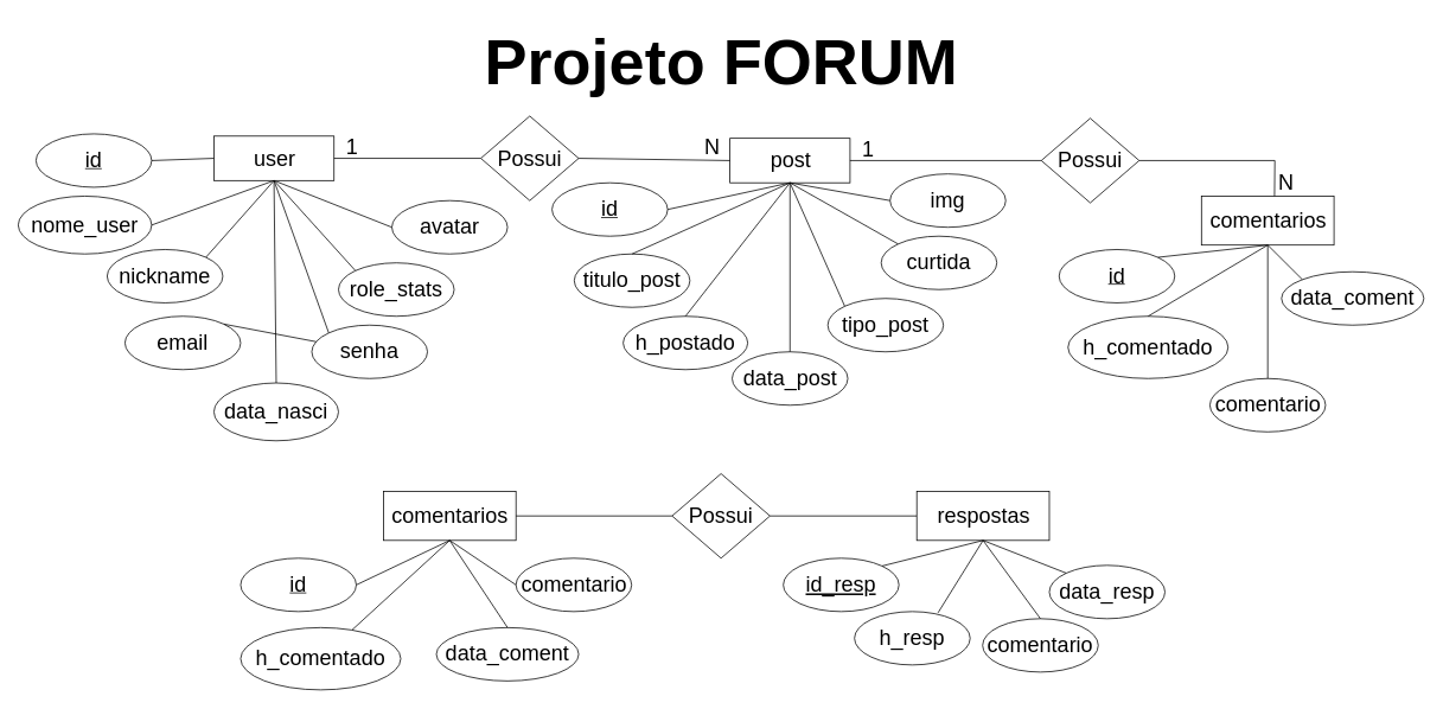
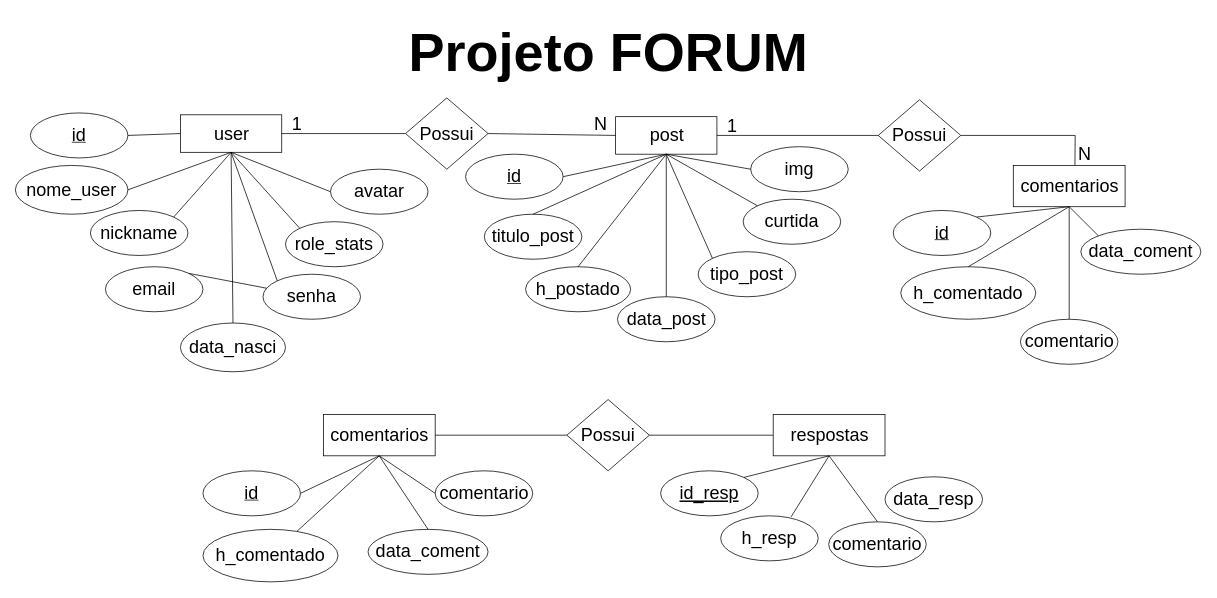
  <mxCell id="0" />
  <mxCell id="1" parent="0" />
  <mxCell id="2" value="&lt;font style=&quot;font-size: 24px;&quot;&gt;user&lt;/font&gt;" style="html=1;" parent="1" vertex="1"><mxGeometry x="240" y="152.5" width="135" height="50" as="geometry" /></mxCell>
  <mxCell id="3" value="&lt;font style=&quot;font-size: 72px;&quot;&gt;&lt;b style=&quot;&quot;&gt;Projeto FORUM&lt;/b&gt;&lt;/font&gt;" style="text;html=1;align=center;verticalAlign=middle;resizable=0;points=[];autosize=1;strokeColor=none;fillColor=none;" parent="1" vertex="1"><mxGeometry x="530" y="20" width="560" height="100" as="geometry" /></mxCell>
  <mxCell id="4" value="" style="endArrow=none;html=1;rounded=0;fontSize=18;entryX=0;entryY=0.5;entryDx=0;entryDy=0;exitX=1;exitY=0.5;exitDx=0;exitDy=0;" parent="1" source="2" target="53" edge="1"><mxGeometry width="50" height="50" relative="1" as="geometry"><mxPoint x="1100" y="235" as="sourcePoint" /><mxPoint x="540" y="177.5" as="targetPoint" /></mxGeometry></mxCell>
  <mxCell id="5" value="&lt;u&gt;&lt;font style=&quot;font-size: 24px;&quot;&gt;id&lt;/font&gt;&lt;/u&gt;" style="ellipse;whiteSpace=wrap;html=1;fontSize=18;" parent="1" vertex="1"><mxGeometry x="40" y="150" width="130" height="60" as="geometry" /></mxCell>
  <mxCell id="6" value="&lt;font style=&quot;font-size: 24px;&quot;&gt;nickname&lt;/font&gt;" style="ellipse;whiteSpace=wrap;html=1;fontSize=18;" parent="1" vertex="1"><mxGeometry x="120" y="280" width="130" height="60" as="geometry" /></mxCell>
  <mxCell id="7" value="&lt;font style=&quot;font-size: 24px;&quot;&gt;nome_user&lt;/font&gt;" style="ellipse;whiteSpace=wrap;html=1;fontSize=18;" parent="1" vertex="1"><mxGeometry x="20" y="220" width="150" height="65" as="geometry" /></mxCell>
  <mxCell id="8" value="&lt;font style=&quot;font-size: 24px;&quot;&gt;post&lt;/font&gt;" style="html=1;" parent="1" vertex="1"><mxGeometry y="155" width="135" height="50" as="geometry" x="820" /></mxCell>
  <mxCell id="9" value="&lt;font style=&quot;font-size: 24px;&quot;&gt;titulo_post&lt;/font&gt;" style="ellipse;whiteSpace=wrap;html=1;fontSize=18;" parent="1" vertex="1"><mxGeometry x="645" y="285" width="130" height="60" as="geometry" /></mxCell>
  <mxCell id="10" value="&lt;font style=&quot;font-size: 24px;&quot;&gt;curtida&lt;/font&gt;" style="ellipse;whiteSpace=wrap;html=1;fontSize=18;" parent="1" vertex="1"><mxGeometry x="990" y="265" width="130" height="60" as="geometry" /></mxCell>
  <mxCell id="11" value="&lt;font style=&quot;font-size: 24px;&quot;&gt;img&lt;/font&gt;" style="ellipse;whiteSpace=wrap;html=1;fontSize=18;" parent="1" vertex="1"><mxGeometry x="1000" y="195" width="130" height="60" as="geometry" /></mxCell>
  <mxCell id="12" value="&lt;u&gt;&lt;font style=&quot;font-size: 24px;&quot;&gt;id&lt;/font&gt;&lt;/u&gt;" style="ellipse;whiteSpace=wrap;html=1;fontSize=18;" parent="1" vertex="1"><mxGeometry x="620" y="205" width="130" height="60" as="geometry" /></mxCell>
  <mxCell id="13" style="edgeStyle=orthogonalEdgeStyle;rounded=0;orthogonalLoop=1;jettySize=auto;html=1;exitX=1;exitY=0.5;exitDx=0;exitDy=0;fontSize=14;" parent="1" source="51" edge="1"><mxGeometry relative="1" as="geometry"><mxPoint x="1432" y="235" as="targetPoint" /></mxGeometry></mxCell>
  <mxCell id="14" value="&lt;span style=&quot;font-size: 24px;&quot;&gt;comentarios&lt;/span&gt;" style="html=1;" parent="1" vertex="1"><mxGeometry x="1350" y="220" width="149" height="55" as="geometry" /></mxCell>
  <mxCell id="15" value="" style="endArrow=none;html=1;rounded=0;fontSize=18;entryX=0.5;entryY=0;entryDx=0;entryDy=0;exitX=0.5;exitY=1;exitDx=0;exitDy=0;" parent="1" source="8" target="9" edge="1"><mxGeometry width="50" height="50" relative="1" as="geometry"><mxPoint x="977.5" y="195" as="sourcePoint" /><mxPoint x="975" y="285" as="targetPoint" /></mxGeometry></mxCell>
  <mxCell id="16" value="" style="endArrow=none;html=1;rounded=0;fontSize=18;entryX=0;entryY=0;entryDx=0;entryDy=0;exitX=0.5;exitY=1;exitDx=0;exitDy=0;" parent="1" source="8" target="10" edge="1"><mxGeometry width="50" height="50" relative="1" as="geometry"><mxPoint x="997.5" y="215" as="sourcePoint" /><mxPoint x="995" y="305" as="targetPoint" /></mxGeometry></mxCell>
  <mxCell id="17" value="" style="endArrow=none;html=1;rounded=0;fontSize=18;entryX=0.5;entryY=1;entryDx=0;entryDy=0;exitX=0;exitY=0.5;exitDx=0;exitDy=0;" parent="1" source="11" target="8" edge="1"><mxGeometry width="50" height="50" relative="1" as="geometry"><mxPoint x="1007.5" y="225" as="sourcePoint" /><mxPoint x="1005" y="315" as="targetPoint" /></mxGeometry></mxCell>
  <mxCell id="18" value="" style="endArrow=none;html=1;rounded=0;fontSize=18;entryX=0.5;entryY=1;entryDx=0;entryDy=0;exitX=1;exitY=0.5;exitDx=0;exitDy=0;" parent="1" source="12" target="8" edge="1"><mxGeometry width="50" height="50" relative="1" as="geometry"><mxPoint x="1017.5" y="235" as="sourcePoint" /><mxPoint x="1015" y="325" as="targetPoint" /></mxGeometry></mxCell>
  <mxCell id="19" value="&lt;font style=&quot;font-size: 24px;&quot;&gt;1&lt;/font&gt;" style="text;html=1;align=center;verticalAlign=middle;resizable=0;points=[];autosize=1;strokeColor=none;fillColor=none;fontSize=14;" parent="1" vertex="1"><mxGeometry x="375" y="145" width="40" height="40" as="geometry" /></mxCell>
  <mxCell id="20" value="&lt;font style=&quot;font-size: 24px;&quot;&gt;N&lt;/font&gt;" style="text;html=1;align=center;verticalAlign=middle;resizable=0;points=[];autosize=1;strokeColor=none;fillColor=none;fontSize=14;" parent="1" vertex="1"><mxGeometry x="780" y="145" width="40" height="40" as="geometry" /></mxCell>
  <mxCell id="21" value="&lt;font style=&quot;font-size: 24px;&quot;&gt;1&lt;/font&gt;" style="text;html=1;align=center;verticalAlign=middle;resizable=0;points=[];autosize=1;strokeColor=none;fillColor=none;fontSize=14;" parent="1" vertex="1"><mxGeometry x="955" y="147.5" width="40" height="40" as="geometry" /></mxCell>
  <mxCell id="22" value="&lt;font style=&quot;font-size: 24px;&quot;&gt;N&lt;/font&gt;" style="text;html=1;align=center;verticalAlign=middle;resizable=0;points=[];autosize=1;strokeColor=none;fillColor=none;fontSize=14;" parent="1" vertex="1"><mxGeometry x="1425" y="185" width="40" height="40" as="geometry" /></mxCell>
  <mxCell id="23" value="&lt;font style=&quot;font-size: 24px;&quot;&gt;comentario&lt;/font&gt;" style="ellipse;whiteSpace=wrap;html=1;fontSize=18;" parent="1" vertex="1"><mxGeometry x="1359.5" y="425" width="130" height="60" as="geometry" /></mxCell>
  <mxCell id="24" value="&lt;font style=&quot;font-size: 24px;&quot;&gt;h_comentado&lt;/font&gt;" style="ellipse;whiteSpace=wrap;html=1;fontSize=18;" parent="1" vertex="1"><mxGeometry x="1200" y="355" width="180" height="70" as="geometry" /></mxCell>
  <mxCell id="25" value="&lt;font style=&quot;font-size: 24px;&quot;&gt;data_coment&lt;/font&gt;" style="ellipse;whiteSpace=wrap;html=1;fontSize=18;" parent="1" vertex="1"><mxGeometry x="1440" y="305" width="160" height="60" as="geometry" /></mxCell>
  <mxCell id="26" value="&lt;u&gt;&lt;font style=&quot;font-size: 24px;&quot;&gt;id&lt;/font&gt;&lt;/u&gt;" style="ellipse;whiteSpace=wrap;html=1;fontSize=18;" parent="1" vertex="1"><mxGeometry x="1190" y="280" width="130" height="60" as="geometry" /></mxCell>
  <mxCell id="27" value="" style="endArrow=none;html=1;rounded=0;fontSize=18;entryX=0.5;entryY=1;entryDx=0;entryDy=0;" parent="1" source="23" target="14" edge="1"><mxGeometry width="50" height="50" relative="1" as="geometry"><mxPoint x="980" y="455" as="sourcePoint" /><mxPoint x="1035" y="425" as="targetPoint" /></mxGeometry></mxCell>
  <mxCell id="28" value="" style="endArrow=none;html=1;rounded=0;fontSize=18;entryX=0.5;entryY=0;entryDx=0;entryDy=0;exitX=0.5;exitY=1;exitDx=0;exitDy=0;" parent="1" source="14" target="24" edge="1"><mxGeometry width="50" height="50" relative="1" as="geometry"><mxPoint x="990" y="485" as="sourcePoint" /><mxPoint x="1045" y="455" as="targetPoint" /></mxGeometry></mxCell>
  <mxCell id="29" value="" style="endArrow=none;html=1;rounded=0;fontSize=18;entryX=0;entryY=0;entryDx=0;entryDy=0;exitX=0.5;exitY=1;exitDx=0;exitDy=0;" parent="1" source="14" target="25" edge="1"><mxGeometry width="50" height="50" relative="1" as="geometry"><mxPoint x="1000" y="495" as="sourcePoint" /><mxPoint x="1055" y="465" as="targetPoint" /></mxGeometry></mxCell>
  <mxCell id="30" value="" style="endArrow=none;html=1;rounded=0;fontSize=18;entryX=1;entryY=0;entryDx=0;entryDy=0;exitX=0.5;exitY=1;exitDx=0;exitDy=0;" parent="1" source="14" target="26" edge="1"><mxGeometry width="50" height="50" relative="1" as="geometry"><mxPoint x="1010" y="505" as="sourcePoint" /><mxPoint x="1065" y="475" as="targetPoint" /></mxGeometry></mxCell>
  <mxCell id="31" value="&lt;font style=&quot;font-size: 24px;&quot;&gt;role_stats&lt;/font&gt;" style="ellipse;whiteSpace=wrap;html=1;fontSize=18;" vertex="1" parent="1"><mxGeometry x="380" y="295" width="130" height="60" as="geometry" /></mxCell>
  <mxCell id="32" value="&lt;font style=&quot;font-size: 24px;&quot;&gt;senha&lt;/font&gt;" style="ellipse;whiteSpace=wrap;html=1;fontSize=18;" vertex="1" parent="1"><mxGeometry x="350" y="365" width="130" height="60" as="geometry" /></mxCell>
  <mxCell id="33" value="&lt;font style=&quot;font-size: 24px;&quot;&gt;avatar&lt;/font&gt;" style="ellipse;whiteSpace=wrap;html=1;fontSize=18;" vertex="1" parent="1"><mxGeometry x="440" y="225" width="130" height="60" as="geometry" /></mxCell>
  <mxCell id="34" value="&lt;font style=&quot;font-size: 24px;&quot;&gt;data_nasci&lt;/font&gt;" style="ellipse;whiteSpace=wrap;html=1;fontSize=18;" vertex="1" parent="1"><mxGeometry x="240" y="430" width="140" height="65" as="geometry" /></mxCell>
  <mxCell id="35" value="&lt;font style=&quot;font-size: 24px;&quot;&gt;email&lt;/font&gt;" style="ellipse;whiteSpace=wrap;html=1;fontSize=18;" vertex="1" parent="1"><mxGeometry x="140" y="355" width="130" height="60" as="geometry" /></mxCell>
  <mxCell id="36" value="" style="endArrow=none;html=1;rounded=0;fontSize=18;entryX=1;entryY=0.5;entryDx=0;entryDy=0;exitX=0;exitY=0.5;exitDx=0;exitDy=0;" edge="1" parent="1" source="2" target="5"><mxGeometry width="50" height="50" relative="1" as="geometry"><mxPoint x="315" y="56.78" as="sourcePoint" /><mxPoint x="191.311" y="83.229" as="targetPoint" /></mxGeometry></mxCell>
  <mxCell id="37" value="" style="endArrow=none;html=1;rounded=0;fontSize=18;exitX=1;exitY=0.5;exitDx=0;exitDy=0;entryX=0.5;entryY=1;entryDx=0;entryDy=0;" edge="1" parent="1" source="7" target="2"><mxGeometry width="50" height="50" relative="1" as="geometry"><mxPoint x="280" y="315" as="sourcePoint" /><mxPoint x="240" y="205" as="targetPoint" /></mxGeometry></mxCell>
  <mxCell id="38" value="" style="endArrow=none;html=1;rounded=0;fontSize=18;exitX=1;exitY=0;exitDx=0;exitDy=0;entryX=0.5;entryY=1;entryDx=0;entryDy=0;" edge="1" parent="1" source="6" target="2"><mxGeometry width="50" height="50" relative="1" as="geometry"><mxPoint x="181.311" y="223.949" as="sourcePoint" /><mxPoint x="260" y="202.5" as="targetPoint" /></mxGeometry></mxCell>
  <mxCell id="39" value="" style="endArrow=none;html=1;rounded=0;fontSize=18;entryX=0.5;entryY=1;entryDx=0;entryDy=0;exitX=0;exitY=0;exitDx=0;exitDy=0;" edge="1" parent="1" source="31" target="2"><mxGeometry width="50" height="50" relative="1" as="geometry"><mxPoint x="191.311" y="233.949" as="sourcePoint" /><mxPoint x="270" y="212.5" as="targetPoint" /></mxGeometry></mxCell>
  <mxCell id="40" value="" style="endArrow=none;html=1;rounded=0;fontSize=18;exitX=0.5;exitY=1;exitDx=0;exitDy=0;entryX=0;entryY=0.5;entryDx=0;entryDy=0;" edge="1" parent="1" source="2" target="33"><mxGeometry width="50" height="50" relative="1" as="geometry"><mxPoint x="201.311" y="243.949" as="sourcePoint" /><mxPoint x="280" y="222.5" as="targetPoint" /></mxGeometry></mxCell>
  <mxCell id="41" value="" style="endArrow=none;html=1;rounded=0;fontSize=18;exitX=1;exitY=0;exitDx=0;exitDy=0;" edge="1" parent="1" source="35" target="32"><mxGeometry width="50" height="50" relative="1" as="geometry"><mxPoint x="185" y="285" as="sourcePoint" /><mxPoint x="260" y="215" as="targetPoint" /></mxGeometry></mxCell>
  <mxCell id="42" value="" style="endArrow=none;html=1;rounded=0;fontSize=18;exitX=0.5;exitY=0;exitDx=0;exitDy=0;entryX=0.5;entryY=1;entryDx=0;entryDy=0;" edge="1" parent="1" source="34" target="2"><mxGeometry width="50" height="50" relative="1" as="geometry"><mxPoint x="195" y="295" as="sourcePoint" /><mxPoint x="270" y="225" as="targetPoint" /></mxGeometry></mxCell>
  <mxCell id="43" value="" style="endArrow=none;html=1;rounded=0;fontSize=18;exitX=0;exitY=0;exitDx=0;exitDy=0;entryX=0.5;entryY=1;entryDx=0;entryDy=0;" edge="1" parent="1" source="32" target="2"><mxGeometry width="50" height="50" relative="1" as="geometry"><mxPoint x="215" y="315" as="sourcePoint" /><mxPoint x="290" y="245" as="targetPoint" /></mxGeometry></mxCell>
  <mxCell id="44" value="" style="endArrow=none;html=1;rounded=0;fontSize=18;entryX=0;entryY=0.5;entryDx=0;entryDy=0;exitX=1;exitY=0.5;exitDx=0;exitDy=0;" edge="1" parent="1" source="53" target="8"><mxGeometry width="50" height="50" relative="1" as="geometry"><mxPoint x="650" y="177.5" as="sourcePoint" /><mxPoint x="795" y="179.41" as="targetPoint" /></mxGeometry></mxCell>
  <mxCell id="45" value="&lt;font style=&quot;font-size: 24px;&quot;&gt;tipo_post&lt;/font&gt;" style="ellipse;whiteSpace=wrap;html=1;fontSize=18;" vertex="1" parent="1"><mxGeometry x="930" y="335" width="130" height="60" as="geometry" /></mxCell>
  <mxCell id="46" value="&lt;font style=&quot;font-size: 24px;&quot;&gt;data_post&lt;/font&gt;" style="ellipse;whiteSpace=wrap;html=1;fontSize=18;" vertex="1" parent="1"><mxGeometry x="822.5" y="395" width="130" height="60" as="geometry" /></mxCell>
  <mxCell id="47" value="&lt;font style=&quot;font-size: 24px;&quot;&gt;h_postado&lt;/font&gt;" style="ellipse;whiteSpace=wrap;html=1;fontSize=18;" vertex="1" parent="1"><mxGeometry x="700" y="355" width="140" height="60" as="geometry" /></mxCell>
  <mxCell id="48" value="" style="endArrow=none;html=1;rounded=0;fontSize=18;entryX=0.5;entryY=1;entryDx=0;entryDy=0;exitX=0.5;exitY=0;exitDx=0;exitDy=0;" edge="1" parent="1" source="46" target="8"><mxGeometry width="50" height="50" relative="1" as="geometry"><mxPoint x="843.75" y="215" as="sourcePoint" /><mxPoint x="765" y="365" as="targetPoint" /></mxGeometry></mxCell>
  <mxCell id="49" value="" style="endArrow=none;html=1;rounded=0;fontSize=18;entryX=0.5;entryY=1;entryDx=0;entryDy=0;exitX=0;exitY=0;exitDx=0;exitDy=0;" edge="1" parent="1" source="45" target="8"><mxGeometry width="50" height="50" relative="1" as="geometry"><mxPoint x="853.75" y="225" as="sourcePoint" /><mxPoint x="775" y="375" as="targetPoint" /></mxGeometry></mxCell>
  <mxCell id="50" value="" style="endArrow=none;html=1;rounded=0;fontSize=18;entryX=0.5;entryY=0;entryDx=0;entryDy=0;exitX=0.5;exitY=1;exitDx=0;exitDy=0;" edge="1" parent="1" source="8" target="47"><mxGeometry width="50" height="50" relative="1" as="geometry"><mxPoint x="860" y="235" as="sourcePoint" /><mxPoint x="785" y="385" as="targetPoint" /></mxGeometry></mxCell>
  <mxCell id="51" value="&lt;font style=&quot;font-size: 24px;&quot;&gt;Possui&lt;/font&gt;" style="rhombus;whiteSpace=wrap;html=1;fontSize=6;" parent="1" vertex="1"><mxGeometry x="1170" y="132.5" width="110" height="95" as="geometry" /></mxCell>
  <mxCell id="52" value="" style="edgeStyle=orthogonalEdgeStyle;rounded=0;orthogonalLoop=1;jettySize=auto;html=1;exitX=1;exitY=0.5;exitDx=0;exitDy=0;fontSize=14;endArrow=none;entryX=0;entryY=0.5;entryDx=0;entryDy=0;" edge="1" parent="1" source="8" target="51"><mxGeometry relative="1" as="geometry"><mxPoint x="1330" y="180" as="targetPoint" /><mxPoint x="935" y="180" as="sourcePoint" /></mxGeometry></mxCell>
  <mxCell id="53" value="&lt;font style=&quot;font-size: 24px;&quot;&gt;Possui&lt;/font&gt;" style="rhombus;whiteSpace=wrap;html=1;fontSize=6;" vertex="1" parent="1"><mxGeometry x="540" y="130" width="110" height="95" as="geometry" /></mxCell>
  <mxCell id="54" style="edgeStyle=orthogonalEdgeStyle;rounded=0;orthogonalLoop=1;jettySize=auto;html=1;exitX=0.5;exitY=1;exitDx=0;exitDy=0;fontSize=24;" edge="1" parent="1" source="11" target="11"><mxGeometry relative="1" as="geometry" /></mxCell>
  <mxCell id="55" value="&lt;span style=&quot;font-size: 24px;&quot;&gt;comentarios&lt;/span&gt;" style="html=1;" vertex="1" parent="1"><mxGeometry x="430.5" y="552" width="149" height="55" as="geometry" /></mxCell>
  <mxCell id="56" value="&lt;u&gt;&lt;font style=&quot;font-size: 24px;&quot;&gt;id&lt;/font&gt;&lt;/u&gt;" style="ellipse;whiteSpace=wrap;html=1;fontSize=18;" vertex="1" parent="1"><mxGeometry x="270" y="627" width="130" height="60" as="geometry" /></mxCell>
  <mxCell id="57" value="&lt;font style=&quot;font-size: 24px;&quot;&gt;h_comentado&lt;/font&gt;" style="ellipse;whiteSpace=wrap;html=1;fontSize=18;" vertex="1" parent="1"><mxGeometry x="270" y="705" width="180" height="70" as="geometry" /></mxCell>
  <mxCell id="58" value="&lt;font style=&quot;font-size: 24px;&quot;&gt;comentario&lt;/font&gt;" style="ellipse;whiteSpace=wrap;html=1;fontSize=18;" vertex="1" parent="1"><mxGeometry x="579.5" y="627" width="130" height="60" as="geometry" /></mxCell>
  <mxCell id="59" value="&lt;font style=&quot;font-size: 24px;&quot;&gt;data_coment&lt;/font&gt;" style="ellipse;whiteSpace=wrap;html=1;fontSize=18;" vertex="1" parent="1"><mxGeometry x="490" y="705" width="160" height="60" as="geometry" /></mxCell>
  <mxCell id="60" value="" style="endArrow=none;html=1;rounded=0;fontSize=18;entryX=0.5;entryY=1;entryDx=0;entryDy=0;exitX=1;exitY=0.5;exitDx=0;exitDy=0;" edge="1" parent="1" source="56" target="55"><mxGeometry width="50" height="50" relative="1" as="geometry"><mxPoint x="510" y="585" as="sourcePoint" /><mxPoint x="375.5" y="665" as="targetPoint" /></mxGeometry></mxCell>
  <mxCell id="61" value="" style="endArrow=none;html=1;rounded=0;fontSize=18;exitX=0.5;exitY=1;exitDx=0;exitDy=0;" edge="1" parent="1" source="55" target="57"><mxGeometry width="50" height="50" relative="1" as="geometry"><mxPoint x="520" y="595" as="sourcePoint" /><mxPoint x="385.5" y="675" as="targetPoint" /></mxGeometry></mxCell>
  <mxCell id="62" value="" style="endArrow=none;html=1;rounded=0;fontSize=18;entryX=0;entryY=0.5;entryDx=0;entryDy=0;exitX=0.5;exitY=1;exitDx=0;exitDy=0;" edge="1" parent="1" source="55" target="58"><mxGeometry width="50" height="50" relative="1" as="geometry"><mxPoint x="530" y="605" as="sourcePoint" /><mxPoint x="395.5" y="685" as="targetPoint" /></mxGeometry></mxCell>
  <mxCell id="63" value="" style="endArrow=none;html=1;rounded=0;fontSize=18;entryX=0.5;entryY=0;entryDx=0;entryDy=0;exitX=0.5;exitY=1;exitDx=0;exitDy=0;" edge="1" parent="1" source="55" target="59"><mxGeometry width="50" height="50" relative="1" as="geometry"><mxPoint x="310" y="635" as="sourcePoint" /><mxPoint x="405.5" y="695" as="targetPoint" /></mxGeometry></mxCell>
  <mxCell id="64" value="&lt;font style=&quot;font-size: 24px;&quot;&gt;Possui&lt;/font&gt;" style="rhombus;whiteSpace=wrap;html=1;fontSize=6;" vertex="1" parent="1"><mxGeometry x="755" y="532" width="110" height="95" as="geometry" /></mxCell>
  <mxCell id="65" value="" style="endArrow=none;html=1;rounded=0;fontSize=18;entryX=0;entryY=0.5;entryDx=0;entryDy=0;exitX=1;exitY=0.5;exitDx=0;exitDy=0;" edge="1" parent="1" source="55" target="64"><mxGeometry width="50" height="50" relative="1" as="geometry"><mxPoint x="650" y="495" as="sourcePoint" /><mxPoint x="815" y="495" as="targetPoint" /></mxGeometry></mxCell>
  <mxCell id="66" value="" style="endArrow=none;html=1;rounded=0;fontSize=18;entryX=0;entryY=0.5;entryDx=0;entryDy=0;exitX=1;exitY=0.5;exitDx=0;exitDy=0;" edge="1" parent="1" source="64" target="67"><mxGeometry width="50" height="50" relative="1" as="geometry"><mxPoint x="656" y="561.91" as="sourcePoint" /><mxPoint x="814" y="561.91" as="targetPoint" /></mxGeometry></mxCell>
  <mxCell id="67" value="&lt;span style=&quot;font-size: 24px;&quot;&gt;respostas&lt;br&gt;&lt;/span&gt;" style="html=1;" vertex="1" parent="1"><mxGeometry x="1030" y="552" width="149" height="55" as="geometry" /></mxCell>
  <mxCell id="68" value="&lt;font style=&quot;font-size: 24px;&quot;&gt;comentario&lt;/font&gt;" style="ellipse;whiteSpace=wrap;html=1;fontSize=18;" vertex="1" parent="1"><mxGeometry x="1104" y="695" width="130" height="60" as="geometry" /></mxCell>
  <mxCell id="69" value="&lt;font style=&quot;font-size: 24px;&quot;&gt;h_resp&lt;/font&gt;" style="ellipse;whiteSpace=wrap;html=1;fontSize=18;" vertex="1" parent="1"><mxGeometry x="960" y="687" width="130" height="60" as="geometry" /></mxCell>
  <mxCell id="70" value="&lt;font style=&quot;font-size: 24px;&quot;&gt;&lt;u&gt;id_resp&lt;/u&gt;&lt;/font&gt;" style="ellipse;whiteSpace=wrap;html=1;fontSize=18;" vertex="1" parent="1"><mxGeometry x="880" y="627" width="130" height="60" as="geometry" /></mxCell>
  <mxCell id="71" value="&lt;span style=&quot;font-size: 24px;&quot;&gt;data_resp&lt;/span&gt;" style="ellipse;whiteSpace=wrap;html=1;fontSize=18;" vertex="1" parent="1"><mxGeometry x="1179" y="635" width="130" height="60" as="geometry" /></mxCell>
  <mxCell id="72" value="" style="endArrow=none;html=1;rounded=0;fontSize=18;entryX=1;entryY=0;entryDx=0;entryDy=0;exitX=0.5;exitY=1;exitDx=0;exitDy=0;" edge="1" parent="1" source="67" target="70"><mxGeometry width="50" height="50" relative="1" as="geometry"><mxPoint x="568.75" y="735" as="sourcePoint" /><mxPoint x="621.25" y="820" as="targetPoint" /></mxGeometry></mxCell>
- <mxCell id="73" value="" style="endArrow=none;html=1;rounded=0;fontSize=18;entryX=0.5;entryY=1;entryDx=0;entryDy=0;exitX=0;exitY=0;exitDx=0;exitDy=0;" edge="1" parent="1" source="71" target="67"><mxGeometry width="50" height="50" relative="1" as="geometry"><mxPoint x="578.75" y="745" as="sourcePoint" /><mxPoint x="631.25" y="830" as="targetPoint" /></mxGeometry></mxCell>
  <mxCell id="74" value="" style="endArrow=none;html=1;rounded=0;fontSize=18;entryX=0.5;entryY=1;entryDx=0;entryDy=0;exitX=0.722;exitY=0.023;exitDx=0;exitDy=0;exitPerimeter=0;" edge="1" parent="1" source="69" target="67"><mxGeometry width="50" height="50" relative="1" as="geometry"><mxPoint x="588.75" y="755" as="sourcePoint" /><mxPoint x="641.25" y="840" as="targetPoint" /></mxGeometry></mxCell>
  <mxCell id="75" value="" style="endArrow=none;html=1;rounded=0;fontSize=18;entryX=0.5;entryY=0;entryDx=0;entryDy=0;exitX=0.5;exitY=1;exitDx=0;exitDy=0;" edge="1" parent="1" source="67" target="68"><mxGeometry width="50" height="50" relative="1" as="geometry"><mxPoint x="598.75" y="765" as="sourcePoint" /><mxPoint x="651.25" y="850" as="targetPoint" /></mxGeometry></mxCell>
